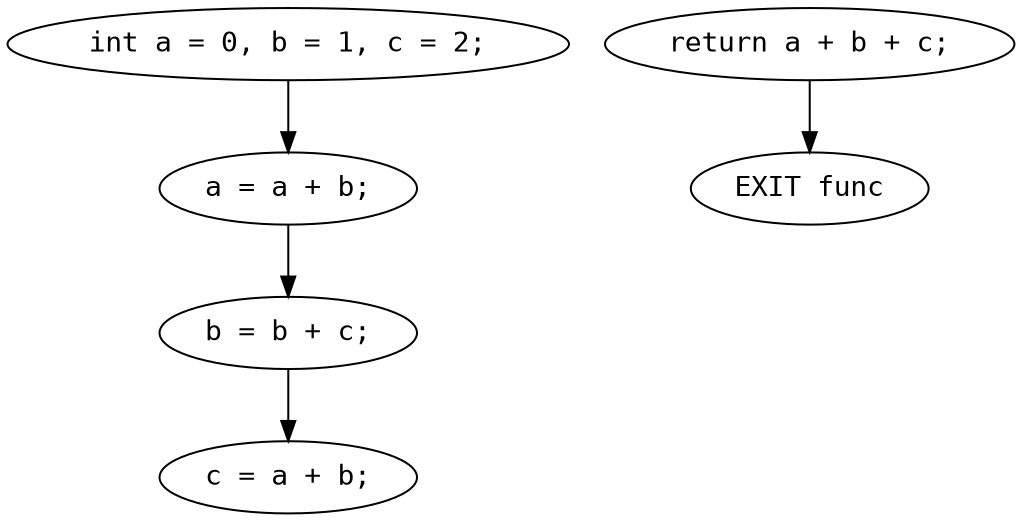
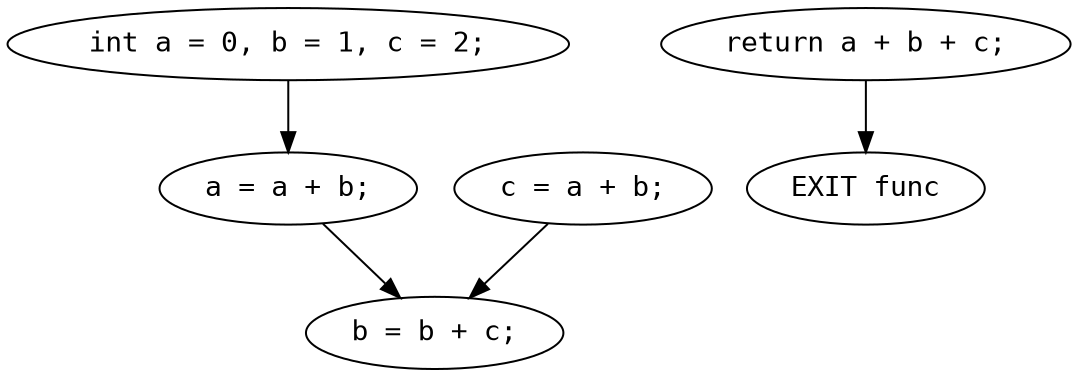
  digraph {
    fontname="DejaVu Sans Mono"
    node [fontname="DejaVu Sans Mono"]
    edge [fontname="DejaVu Sans Mono"]
    n1 [label="int a = 0, b = 1, c = 2;"]
    n2 [label="a = a + b;"]
    n3 [label="EXIT func"]
    n4 [label="b = b + c;"]
    n5 [label="c = a + b;"]
    n6 [label="return a + b + c;"]
    n1 -> n2
    n2 -> n4
-   n4 -> n5
+   n5 -> n4
    n6 -> n3
  }
